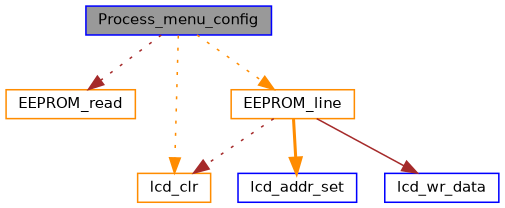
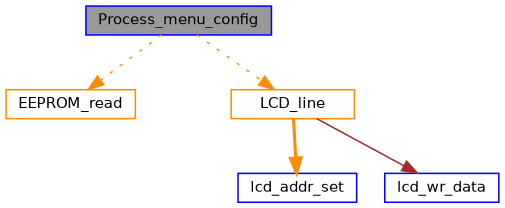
  digraph {
    rankdir=TB
    node [color=blue fillcolor=white fontname=Helvetica fontsize=10 shape=box style=filled]
    edge [color=darkorange fontname=Helvetica fontsize=10 labelfontname=Helvetica labelfontsize=10 style=dotted]
    n1 [fillcolor=grey60 fontcolor=black height=0.2 label=Process_menu_config width=0.4]
    n2 [color=darkorange height=0.2 label=EEPROM_read width=0.4]
-   n3 [color=darkorange height=0.2 label=lcd_clr width=0.4]
-   n4 [color=darkorange height=0.2 label=EEPROM_line width=0.4]
+   n4 [color=darkorange height=0.2 label=LCD_line width=0.4]
    n5 [height=0.2 label=lcd_addr_set width=0.4]
    n6 [height=0.2 label=lcd_wr_data width=0.4]
-   n1 -> n2 [color=brown]
-   n1 -> n3
+   n1 -> n2
    n1 -> n4
-   n4 -> n3 [color=brown]
    n4 -> n5 [style=bold]
    n4 -> n6 [color=brown style=solid]
  }
